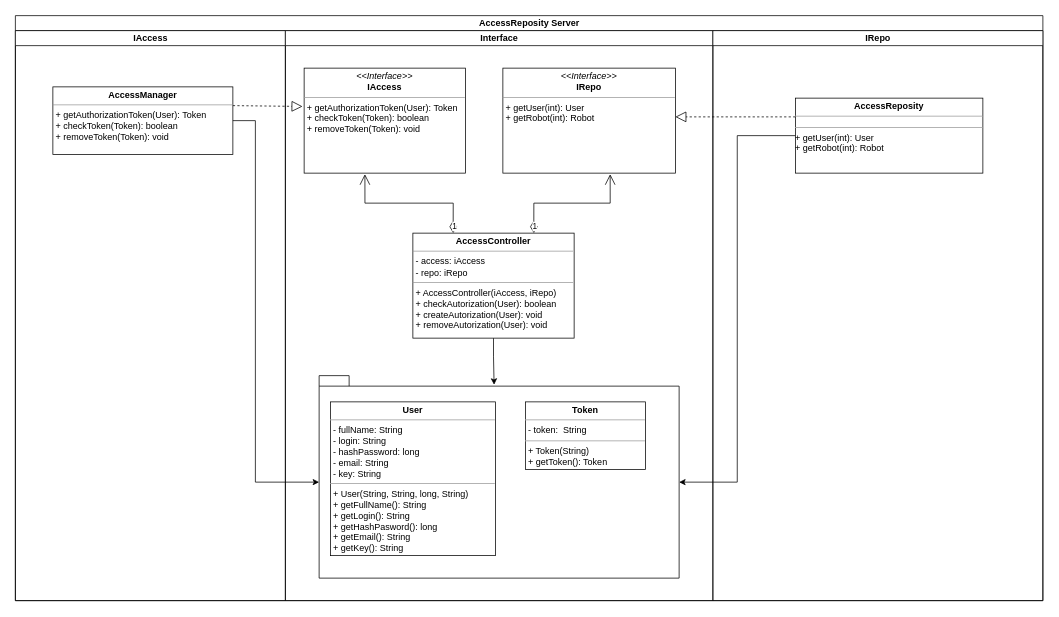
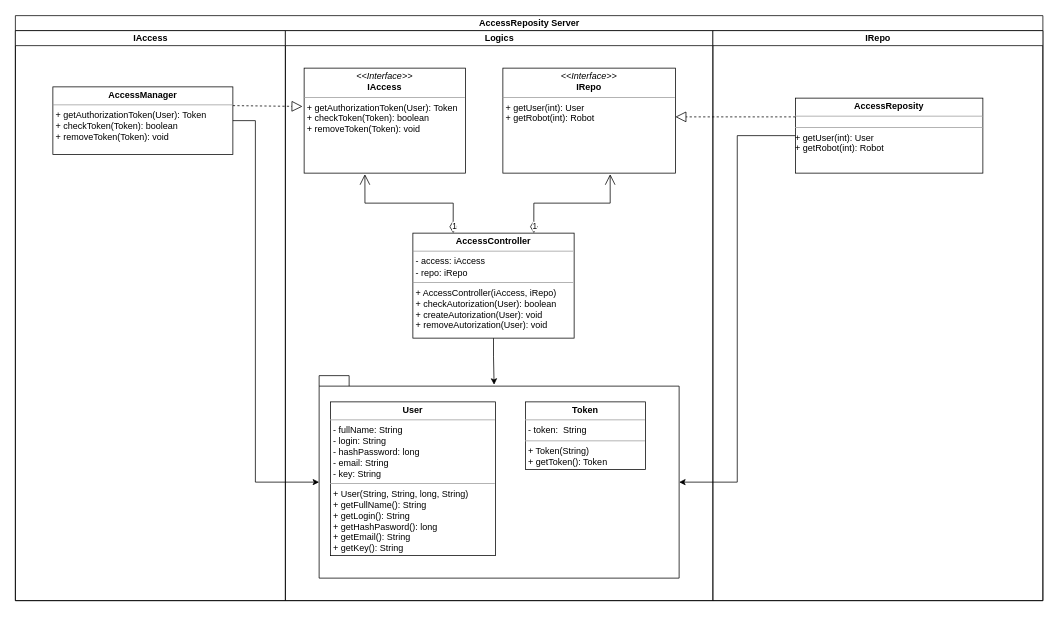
  <mxCell id="0" />
  <mxCell id="1" parent="0" />
  <mxCell id="2" value="AccessReposity Server" style="swimlane;childLayout=stackLayout;resizeParent=1;resizeParentMax=0;startSize=20;html=1;" vertex="1" parent="1"><mxGeometry x="20" y="20" width="1370" height="780" as="geometry" /></mxCell>
  <mxCell id="3" value="IAccess" style="swimlane;startSize=20;html=1;" vertex="1" parent="2"><mxGeometry y="20" width="360" height="760" as="geometry" /></mxCell>
  <mxCell id="4" value="&lt;p style=&quot;margin:0px;margin-top:4px;text-align:center;&quot;&gt;&lt;b&gt;AccessManager&lt;/b&gt;&lt;/p&gt;&lt;hr size=&quot;1&quot;&gt;&lt;p style=&quot;margin:0px;margin-left:4px;&quot;&gt;&lt;/p&gt;&lt;p style=&quot;margin:0px;margin-left:4px;&quot;&gt;+ getAuthorizationToken(User): Token&lt;/p&gt;&lt;p style=&quot;margin:0px;margin-left:4px;&quot;&gt;+ checkToken(Token): boolean&lt;/p&gt;&lt;p style=&quot;margin:0px;margin-left:4px;&quot;&gt;+ removeToken(Token): void&lt;/p&gt;" style="verticalAlign=top;align=left;overflow=fill;fontSize=12;fontFamily=Helvetica;html=1;whiteSpace=wrap;" vertex="1" parent="3"><mxGeometry x="50" y="75" width="240" height="90" as="geometry" /></mxCell>
  <mxCell id="5" value="" style="endArrow=block;dashed=1;endFill=0;endSize=12;html=1;rounded=0;entryX=-0.01;entryY=0.365;entryDx=0;entryDy=0;entryPerimeter=0;" edge="1" parent="3" target="7"><mxGeometry width="160" relative="1" as="geometry"><mxPoint x="290" y="100" as="sourcePoint" /><mxPoint x="450" y="100" as="targetPoint" /></mxGeometry></mxCell>
- <mxCell id="6" value="Interface" style="swimlane;startSize=20;html=1;" vertex="1" parent="2"><mxGeometry x="360" y="20" width="570" height="760" as="geometry" /></mxCell>
+ <mxCell id="6" value="Logics" style="swimlane;startSize=20;html=1;" vertex="1" parent="2"><mxGeometry x="360" y="20" width="570" height="760" as="geometry" /></mxCell>
  <mxCell id="7" value="&lt;p style=&quot;margin:0px;margin-top:4px;text-align:center;&quot;&gt;&lt;i&gt;&amp;lt;&amp;lt;Interface&amp;gt;&amp;gt;&lt;/i&gt;&lt;br&gt;&lt;b&gt;IAccess&lt;/b&gt;&lt;/p&gt;&lt;hr size=&quot;1&quot;&gt;&lt;p style=&quot;margin:0px;margin-left:4px;&quot;&gt;&lt;/p&gt;&lt;p style=&quot;border-color: var(--border-color); margin: 0px 0px 0px 4px;&quot;&gt;+ getAuthorizationToken(User): Token&lt;/p&gt;&lt;p style=&quot;border-color: var(--border-color); margin: 0px 0px 0px 4px;&quot;&gt;+ checkToken(Token): boolean&lt;/p&gt;&lt;p style=&quot;border-color: var(--border-color); margin: 0px 0px 0px 4px;&quot;&gt;+ removeToken(Token): void&lt;/p&gt;" style="verticalAlign=top;align=left;overflow=fill;fontSize=12;fontFamily=Helvetica;html=1;whiteSpace=wrap;" vertex="1" parent="6"><mxGeometry x="25" y="50" width="215" height="140" as="geometry" /></mxCell>
  <mxCell id="8" value="&lt;p style=&quot;margin:0px;margin-top:4px;text-align:center;&quot;&gt;&lt;i&gt;&amp;lt;&amp;lt;Interface&amp;gt;&amp;gt;&lt;/i&gt;&lt;br&gt;&lt;b&gt;IRepo&lt;/b&gt;&lt;/p&gt;&lt;hr size=&quot;1&quot;&gt;&lt;p style=&quot;margin:0px;margin-left:4px;&quot;&gt;&lt;/p&gt;&lt;p style=&quot;margin:0px;margin-left:4px;&quot;&gt;+ getUser(int): User&lt;br&gt;+ getRobot(int): Robot&lt;/p&gt;" style="verticalAlign=top;align=left;overflow=fill;fontSize=12;fontFamily=Helvetica;html=1;whiteSpace=wrap;" vertex="1" parent="6"><mxGeometry x="290" y="50" width="230" height="140" as="geometry" /></mxCell>
  <mxCell id="9" style="edgeStyle=orthogonalEdgeStyle;rounded=0;orthogonalLoop=1;jettySize=auto;html=1;entryX=0.486;entryY=0.045;entryDx=0;entryDy=0;entryPerimeter=0;" edge="1" parent="6" source="10" target="11"><mxGeometry relative="1" as="geometry"><mxPoint x="280" y="480" as="targetPoint" /><Array as="points" /></mxGeometry></mxCell>
  <mxCell id="10" value="&lt;p style=&quot;margin:0px;margin-top:4px;text-align:center;&quot;&gt;&lt;b&gt;AccessController&lt;/b&gt;&lt;/p&gt;&lt;hr size=&quot;1&quot;&gt;&lt;p style=&quot;margin:0px;margin-left:4px;&quot;&gt;&lt;span style=&quot;background-color: initial;&quot;&gt;- access: iAccess&lt;/span&gt;&lt;/p&gt;&lt;p style=&quot;margin:0px;margin-left:4px;&quot;&gt;&lt;span style=&quot;background-color: initial;&quot;&gt;- repo: iRepo&lt;/span&gt;&lt;/p&gt;&lt;hr size=&quot;1&quot;&gt;&lt;p style=&quot;margin:0px;margin-left:4px;&quot;&gt;+ AccessController(iAccess, iRepo)&lt;/p&gt;&lt;p style=&quot;margin:0px;margin-left:4px;&quot;&gt;+ checkAutorization(User): boolean&lt;/p&gt;&lt;p style=&quot;margin:0px;margin-left:4px;&quot;&gt;+ createAutorization(User): void&lt;/p&gt;&lt;p style=&quot;margin:0px;margin-left:4px;&quot;&gt;+ removeAutorization(User): void&lt;/p&gt;" style="verticalAlign=top;align=left;overflow=fill;fontSize=12;fontFamily=Helvetica;html=1;whiteSpace=wrap;" vertex="1" parent="6"><mxGeometry x="170" y="270" width="215" height="140" as="geometry" /></mxCell>
  <mxCell id="11" value="" style="shape=folder;fontStyle=1;spacingTop=10;tabWidth=40;tabHeight=14;tabPosition=left;html=1;whiteSpace=wrap;" vertex="1" parent="6"><mxGeometry x="45" y="460" width="480" height="270" as="geometry" /></mxCell>
  <mxCell id="12" value="&lt;p style=&quot;margin:0px;margin-top:4px;text-align:center;&quot;&gt;&lt;b&gt;User&lt;/b&gt;&lt;/p&gt;&lt;hr size=&quot;1&quot;&gt;&lt;p style=&quot;margin:0px;margin-left:4px;&quot;&gt;&lt;span style=&quot;background-color: initial;&quot;&gt;- fullName: String&lt;/span&gt;&lt;/p&gt;&lt;p style=&quot;margin:0px;margin-left:4px;&quot;&gt;&lt;span style=&quot;background-color: initial;&quot;&gt;- login: String&lt;/span&gt;&lt;/p&gt;&lt;p style=&quot;margin:0px;margin-left:4px;&quot;&gt;&lt;span style=&quot;background-color: initial;&quot;&gt;- hashPassword: long&lt;/span&gt;&lt;/p&gt;&lt;p style=&quot;margin:0px;margin-left:4px;&quot;&gt;&lt;span style=&quot;background-color: initial;&quot;&gt;- email: String&lt;/span&gt;&lt;/p&gt;&lt;p style=&quot;margin:0px;margin-left:4px;&quot;&gt;&lt;span style=&quot;background-color: initial;&quot;&gt;- key: String&lt;/span&gt;&lt;/p&gt;&lt;hr size=&quot;1&quot;&gt;&lt;p style=&quot;margin:0px;margin-left:4px;&quot;&gt;+ User(String, String, long, String)&lt;/p&gt;&lt;p style=&quot;margin:0px;margin-left:4px;&quot;&gt;+ getFullName(): String&lt;/p&gt;&lt;p style=&quot;margin:0px;margin-left:4px;&quot;&gt;+ getLogin(): String&lt;/p&gt;&lt;p style=&quot;margin:0px;margin-left:4px;&quot;&gt;+ getHashPasword(): long&lt;/p&gt;&lt;p style=&quot;margin:0px;margin-left:4px;&quot;&gt;+ getEmail(): String&lt;/p&gt;&lt;p style=&quot;margin:0px;margin-left:4px;&quot;&gt;+ getKey(): String&lt;/p&gt;" style="verticalAlign=top;align=left;overflow=fill;fontSize=12;fontFamily=Helvetica;html=1;whiteSpace=wrap;" vertex="1" parent="6"><mxGeometry x="60" y="495" width="220" height="205" as="geometry" /></mxCell>
  <mxCell id="13" value="&lt;p style=&quot;margin:0px;margin-top:4px;text-align:center;&quot;&gt;&lt;b&gt;Token&lt;/b&gt;&lt;/p&gt;&lt;hr size=&quot;1&quot;&gt;&lt;p style=&quot;margin:0px;margin-left:4px;&quot;&gt;- token:&amp;nbsp; String&lt;/p&gt;&lt;hr size=&quot;1&quot;&gt;&lt;p style=&quot;margin:0px;margin-left:4px;&quot;&gt;+ Token(String)&lt;/p&gt;&lt;p style=&quot;margin:0px;margin-left:4px;&quot;&gt;+ getToken(): Token&lt;/p&gt;" style="verticalAlign=top;align=left;overflow=fill;fontSize=12;fontFamily=Helvetica;html=1;whiteSpace=wrap;" vertex="1" parent="6"><mxGeometry x="320" y="495" width="160" height="90" as="geometry" /></mxCell>
  <mxCell id="14" value="1" style="endArrow=open;html=1;endSize=12;startArrow=diamondThin;startSize=14;startFill=0;edgeStyle=orthogonalEdgeStyle;align=left;verticalAlign=bottom;rounded=0;entryX=0.622;entryY=1.01;entryDx=0;entryDy=0;entryPerimeter=0;exitX=0.75;exitY=0;exitDx=0;exitDy=0;" edge="1" parent="6" source="10" target="8"><mxGeometry x="-1" y="3" relative="1" as="geometry"><mxPoint x="230" y="420" as="sourcePoint" /><mxPoint x="390" y="420" as="targetPoint" /></mxGeometry></mxCell>
  <mxCell id="15" value="1" style="endArrow=open;html=1;endSize=12;startArrow=diamondThin;startSize=14;startFill=0;edgeStyle=orthogonalEdgeStyle;align=left;verticalAlign=bottom;rounded=0;entryX=0.377;entryY=1.01;entryDx=0;entryDy=0;entryPerimeter=0;exitX=0.25;exitY=0;exitDx=0;exitDy=0;" edge="1" parent="6" source="10" target="7"><mxGeometry x="-1" y="3" relative="1" as="geometry"><mxPoint x="230" y="420" as="sourcePoint" /><mxPoint x="390" y="420" as="targetPoint" /></mxGeometry></mxCell>
  <mxCell id="16" value="IRepo" style="swimlane;startSize=20;html=1;" vertex="1" parent="2"><mxGeometry x="930" y="20" width="440" height="760" as="geometry" /></mxCell>
  <mxCell id="17" value="&lt;p style=&quot;border-color: var(--border-color); margin: 4px 0px 0px; text-align: center;&quot;&gt;&lt;b style=&quot;border-color: var(--border-color);&quot;&gt;AccessReposity&lt;/b&gt;&lt;/p&gt;&lt;hr size=&quot;1&quot;&gt;&lt;div style=&quot;height:2px;&quot;&gt;&lt;/div&gt;&lt;hr size=&quot;1&quot;&gt;&lt;div style=&quot;height:2px;&quot;&gt;+ getUser(int): User&lt;/div&gt;&lt;div style=&quot;height:2px;&quot;&gt;&lt;br&gt;&lt;/div&gt;&lt;div style=&quot;height:2px;&quot;&gt;&lt;br&gt;&lt;/div&gt;&lt;div style=&quot;height:2px;&quot;&gt;&lt;br&gt;&lt;/div&gt;&lt;div style=&quot;height:2px;&quot;&gt;&lt;br&gt;&lt;/div&gt;&lt;div style=&quot;height:2px;&quot;&gt;&lt;br&gt;&lt;/div&gt;&lt;div style=&quot;height:2px;&quot;&gt;&lt;br&gt;&lt;/div&gt;&lt;div style=&quot;height:2px;&quot;&gt;+ getRobot(int): Robot&lt;/div&gt;&lt;div style=&quot;height:2px;&quot;&gt;&lt;br&gt;&lt;/div&gt;&lt;div style=&quot;height:2px;&quot;&gt;&lt;br&gt;&lt;/div&gt;" style="verticalAlign=top;align=left;overflow=fill;fontSize=12;fontFamily=Helvetica;html=1;whiteSpace=wrap;" vertex="1" parent="16"><mxGeometry x="110" y="90" width="250" height="100" as="geometry" /></mxCell>
  <mxCell id="18" style="edgeStyle=orthogonalEdgeStyle;rounded=0;orthogonalLoop=1;jettySize=auto;html=1;entryX=0;entryY=0;entryDx=0;entryDy=142;entryPerimeter=0;" edge="1" parent="2" source="4" target="11"><mxGeometry relative="1" as="geometry"><Array as="points"><mxPoint x="320" y="140" /><mxPoint x="320" y="622" /></Array></mxGeometry></mxCell>
  <mxCell id="19" style="edgeStyle=orthogonalEdgeStyle;rounded=0;orthogonalLoop=1;jettySize=auto;html=1;entryX=0;entryY=0;entryDx=480;entryDy=142;entryPerimeter=0;" edge="1" parent="2" source="17" target="11"><mxGeometry relative="1" as="geometry" /></mxCell>
  <mxCell id="20" value="" style="endArrow=block;dashed=1;endFill=0;endSize=12;html=1;rounded=0;exitX=0;exitY=0.25;exitDx=0;exitDy=0;" edge="1" parent="2" source="17"><mxGeometry width="160" relative="1" as="geometry"><mxPoint x="590" y="440" as="sourcePoint" /><mxPoint x="880" y="135" as="targetPoint" /></mxGeometry></mxCell>
